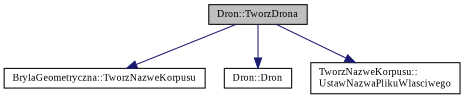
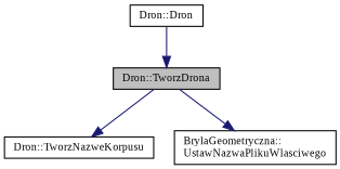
  digraph {
    fontname="Liberation Serif"
    rankdir=TB
    node [color=black fillcolor=white fontname="Liberation Serif" fontsize=10 shape=record style=filled]
    edge [color=midnightblue fontname="Liberation Serif" fontsize=10 labelfontname=FreeSans labelfontsize=10 style=solid]
    n1 [fillcolor=grey75 fontcolor=black height=0.2 label="Dron::TworzDrona" width=0.4]
-   n2 [height=0.2 label="BrylaGeometryczna::TworzNazweKorpusu" width=0.4]
+   n2 [height=0.2 label="Dron::TworzNazweKorpusu" width=0.4]
    n3 [height=0.2 label="Dron::Dron" width=0.4]
-   n4 [height=0.2 label="TworzNazweKorpusu::\lUstawNazwaPlikuWlasciwego" width=0.4]
+   n4 [height=0.2 label="BrylaGeometryczna::\lUstawNazwaPlikuWlasciwego" width=0.4]
    n1 -> n2
-   n1 -> n3
+   n3 -> n1
    n1 -> n4
  }
